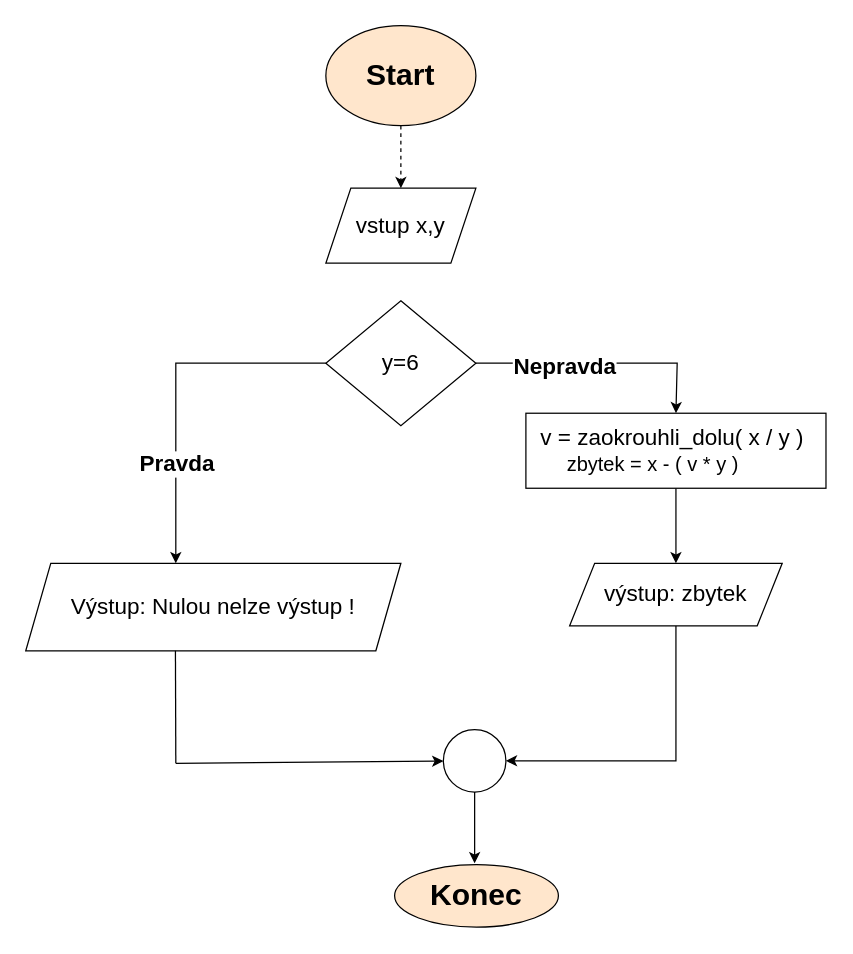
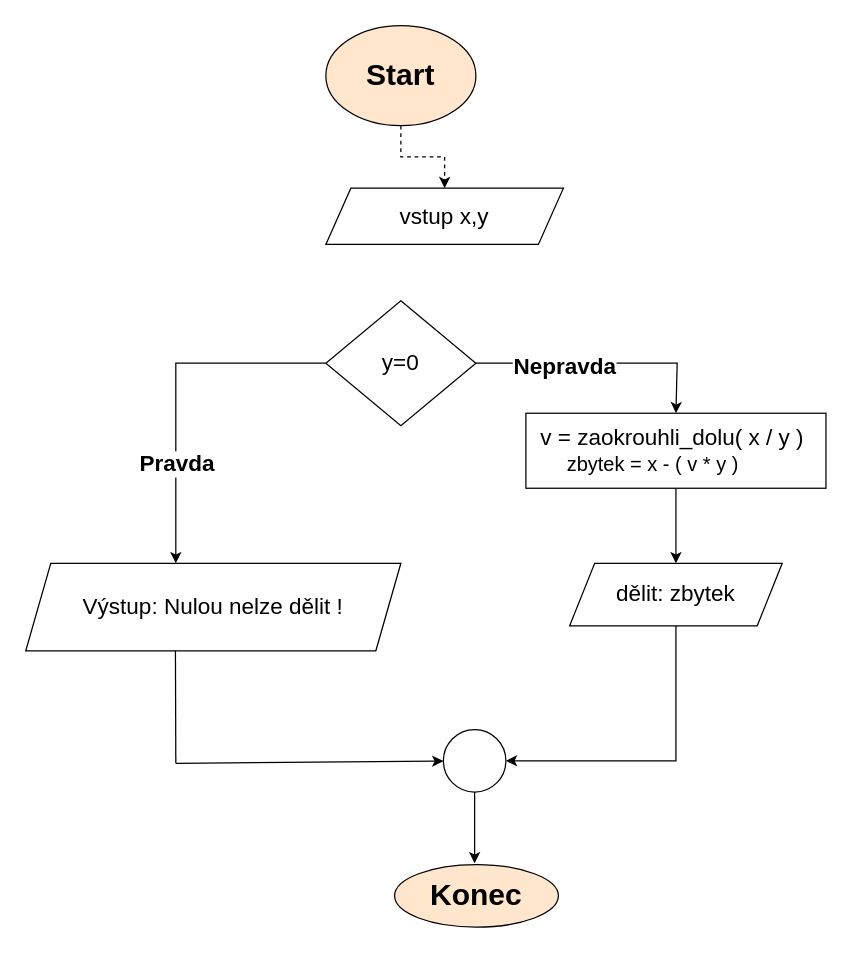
  <mxCell id="0" />
  <mxCell id="1" parent="0" />
  <mxCell id="2" style="edgeStyle=orthogonalEdgeStyle;rounded=0;orthogonalLoop=1;jettySize=auto;html=1;exitX=0;exitY=0.5;exitDx=0;exitDy=0;entryX=0.5;entryY=0;entryDx=0;entryDy=0;" edge="1" parent="1"><mxGeometry relative="1" as="geometry"><mxPoint x="140" y="450" as="targetPoint" /><mxPoint x="260" y="290" as="sourcePoint" /><Array as="points"><mxPoint x="140" y="290" /></Array></mxGeometry></mxCell>
  <mxCell id="3" value="&lt;font style=&quot;font-size: 18px;&quot;&gt;&lt;b&gt;Pravda&lt;/b&gt;&lt;/font&gt;" style="edgeLabel;html=1;align=center;verticalAlign=middle;resizable=0;points=[];" vertex="1" connectable="0" parent="2"><mxGeometry x="0.43" relative="1" as="geometry"><mxPoint as="offset" /></mxGeometry></mxCell>
  <mxCell id="4" style="edgeStyle=orthogonalEdgeStyle;rounded=0;orthogonalLoop=1;jettySize=auto;html=1;exitX=1;exitY=0.5;exitDx=0;exitDy=0;" edge="1" parent="1" source="6"><mxGeometry relative="1" as="geometry"><mxPoint x="540" y="330" as="targetPoint" /><Array as="points"><mxPoint x="541" y="290" /></Array></mxGeometry></mxCell>
  <mxCell id="5" value="&lt;font style=&quot;font-size: 18px;&quot;&gt;&lt;b&gt;Nepravda&lt;/b&gt;&lt;/font&gt;" style="edgeLabel;html=1;align=center;verticalAlign=middle;resizable=0;points=[];" vertex="1" connectable="0" parent="4"><mxGeometry x="-0.299" y="-2" relative="1" as="geometry"><mxPoint as="offset" /></mxGeometry></mxCell>
- <mxCell id="6" value="&lt;font style=&quot;font-size: 18px;&quot;&gt;y=6&lt;/font&gt;" style="rhombus;whiteSpace=wrap;html=1;" parent="1" vertex="1"><mxGeometry x="260" y="240" width="120" height="100" as="geometry" /></mxCell>
+ <mxCell id="6" value="&lt;font style=&quot;font-size: 18px;&quot;&gt;y=0&lt;/font&gt;" style="rhombus;whiteSpace=wrap;html=1;" parent="1" vertex="1"><mxGeometry x="260" y="240" width="120" height="100" as="geometry" /></mxCell>
  <mxCell id="7" style="edgeStyle=orthogonalEdgeStyle;rounded=0;orthogonalLoop=1;jettySize=auto;html=1;entryX=0.5;entryY=0;entryDx=0;entryDy=0;dashed=1;" edge="1" parent="1" source="8" target="9"><mxGeometry relative="1" as="geometry" /></mxCell>
  <mxCell id="8" value="&lt;font style=&quot;font-size: 24px;&quot;&gt;&lt;b&gt;Start&lt;/b&gt;&lt;/font&gt;" style="ellipse;whiteSpace=wrap;html=1;fillColor=#ffe6cc;" parent="1" vertex="1"><mxGeometry x="260" y="20" width="120" height="80" as="geometry" /></mxCell>
- <mxCell id="9" value="&lt;font style=&quot;font-size: 18px;&quot;&gt;vstup x,y&lt;/font&gt;" style="shape=parallelogram;perimeter=parallelogramPerimeter;whiteSpace=wrap;html=1;fixedSize=1;" parent="1" vertex="1"><mxGeometry x="260" y="150" width="120" height="60" as="geometry" /></mxCell>
- <mxCell id="10" value="&lt;font style=&quot;font-size: 18px;&quot;&gt;Výstup: Nulou nelze výstup !&lt;/font&gt;" style="shape=parallelogram;perimeter=parallelogramPerimeter;whiteSpace=wrap;html=1;fixedSize=1;" vertex="1" parent="1"><mxGeometry x="20" y="450" width="300" height="70" as="geometry" /></mxCell>
+ <mxCell id="9" value="&lt;font style=&quot;font-size: 18px;&quot;&gt;vstup x,y&lt;/font&gt;" style="shape=parallelogram;perimeter=parallelogramPerimeter;whiteSpace=wrap;html=1;fixedSize=1;" parent="1" vertex="1"><mxGeometry x="260" y="150" width="190" height="45" as="geometry" /></mxCell>
+ <mxCell id="10" value="&lt;font style=&quot;font-size: 18px;&quot;&gt;Výstup: Nulou nelze dělit !&lt;/font&gt;" style="shape=parallelogram;perimeter=parallelogramPerimeter;whiteSpace=wrap;html=1;fixedSize=1;" vertex="1" parent="1"><mxGeometry x="20" y="450" width="300" height="70" as="geometry" /></mxCell>
  <mxCell id="11" value="" style="endArrow=classic;html=1;rounded=0;" edge="1" parent="1" target="18"><mxGeometry width="50" height="50" relative="1" as="geometry"><mxPoint x="140" y="610" as="sourcePoint" /><mxPoint x="350" y="610" as="targetPoint" /></mxGeometry></mxCell>
  <mxCell id="12" style="edgeStyle=orthogonalEdgeStyle;rounded=0;orthogonalLoop=1;jettySize=auto;html=1;" edge="1" parent="1" source="13"><mxGeometry relative="1" as="geometry"><mxPoint x="540" y="450" as="targetPoint" /></mxGeometry></mxCell>
  <mxCell id="13" value="&lt;font style=&quot;font-size: 18px;&quot;&gt;&amp;nbsp; v = zaokrouhli_dolu( x / y )&lt;/font&gt;&lt;div&gt;&lt;font size=&quot;3&quot;&gt;&amp;nbsp; &amp;nbsp; &amp;nbsp; &amp;nbsp;zbytek = x - ( v * y )&lt;/font&gt;&lt;/div&gt;" style="rounded=0;whiteSpace=wrap;html=1;align=left;" vertex="1" parent="1"><mxGeometry x="420" y="330" width="240" height="60" as="geometry" /></mxCell>
  <mxCell id="14" style="edgeStyle=orthogonalEdgeStyle;rounded=0;orthogonalLoop=1;jettySize=auto;html=1;entryX=1;entryY=0.5;entryDx=0;entryDy=0;" edge="1" parent="1" source="15" target="18"><mxGeometry relative="1" as="geometry"><Array as="points"><mxPoint x="540" y="608" /></Array></mxGeometry></mxCell>
- <mxCell id="15" value="&lt;font style=&quot;font-size: 18px;&quot;&gt;výstup: zbytek&lt;/font&gt;" style="shape=parallelogram;perimeter=parallelogramPerimeter;whiteSpace=wrap;html=1;fixedSize=1;" vertex="1" parent="1"><mxGeometry x="455" y="450" width="170" height="50" as="geometry" /></mxCell>
+ <mxCell id="15" value="&lt;font style=&quot;font-size: 18px;&quot;&gt;dělit: zbytek&lt;/font&gt;" style="shape=parallelogram;perimeter=parallelogramPerimeter;whiteSpace=wrap;html=1;fixedSize=1;" vertex="1" parent="1"><mxGeometry x="455" y="450" width="170" height="50" as="geometry" /></mxCell>
  <mxCell id="16" value="" style="endArrow=none;html=1;rounded=0;entryX=0.399;entryY=1;entryDx=0;entryDy=0;entryPerimeter=0;" edge="1" parent="1" target="10"><mxGeometry width="50" height="50" relative="1" as="geometry"><mxPoint x="140" y="610" as="sourcePoint" /><mxPoint x="150" y="530" as="targetPoint" /></mxGeometry></mxCell>
  <mxCell id="17" style="edgeStyle=orthogonalEdgeStyle;rounded=0;orthogonalLoop=1;jettySize=auto;html=1;" edge="1" parent="1" source="18"><mxGeometry relative="1" as="geometry"><mxPoint x="379" y="690" as="targetPoint" /></mxGeometry></mxCell>
  <mxCell id="18" value="" style="ellipse;whiteSpace=wrap;html=1;aspect=fixed;" vertex="1" parent="1"><mxGeometry x="354" y="583" width="50" height="50" as="geometry" /></mxCell>
  <mxCell id="19" value="&lt;b&gt;&lt;font style=&quot;font-size: 24px;&quot;&gt;Konec&lt;/font&gt;&lt;/b&gt;" style="ellipse;whiteSpace=wrap;html=1;fillColor=#ffe6cc;" vertex="1" parent="1"><mxGeometry x="315" y="691" width="131" height="50" as="geometry" /></mxCell>
